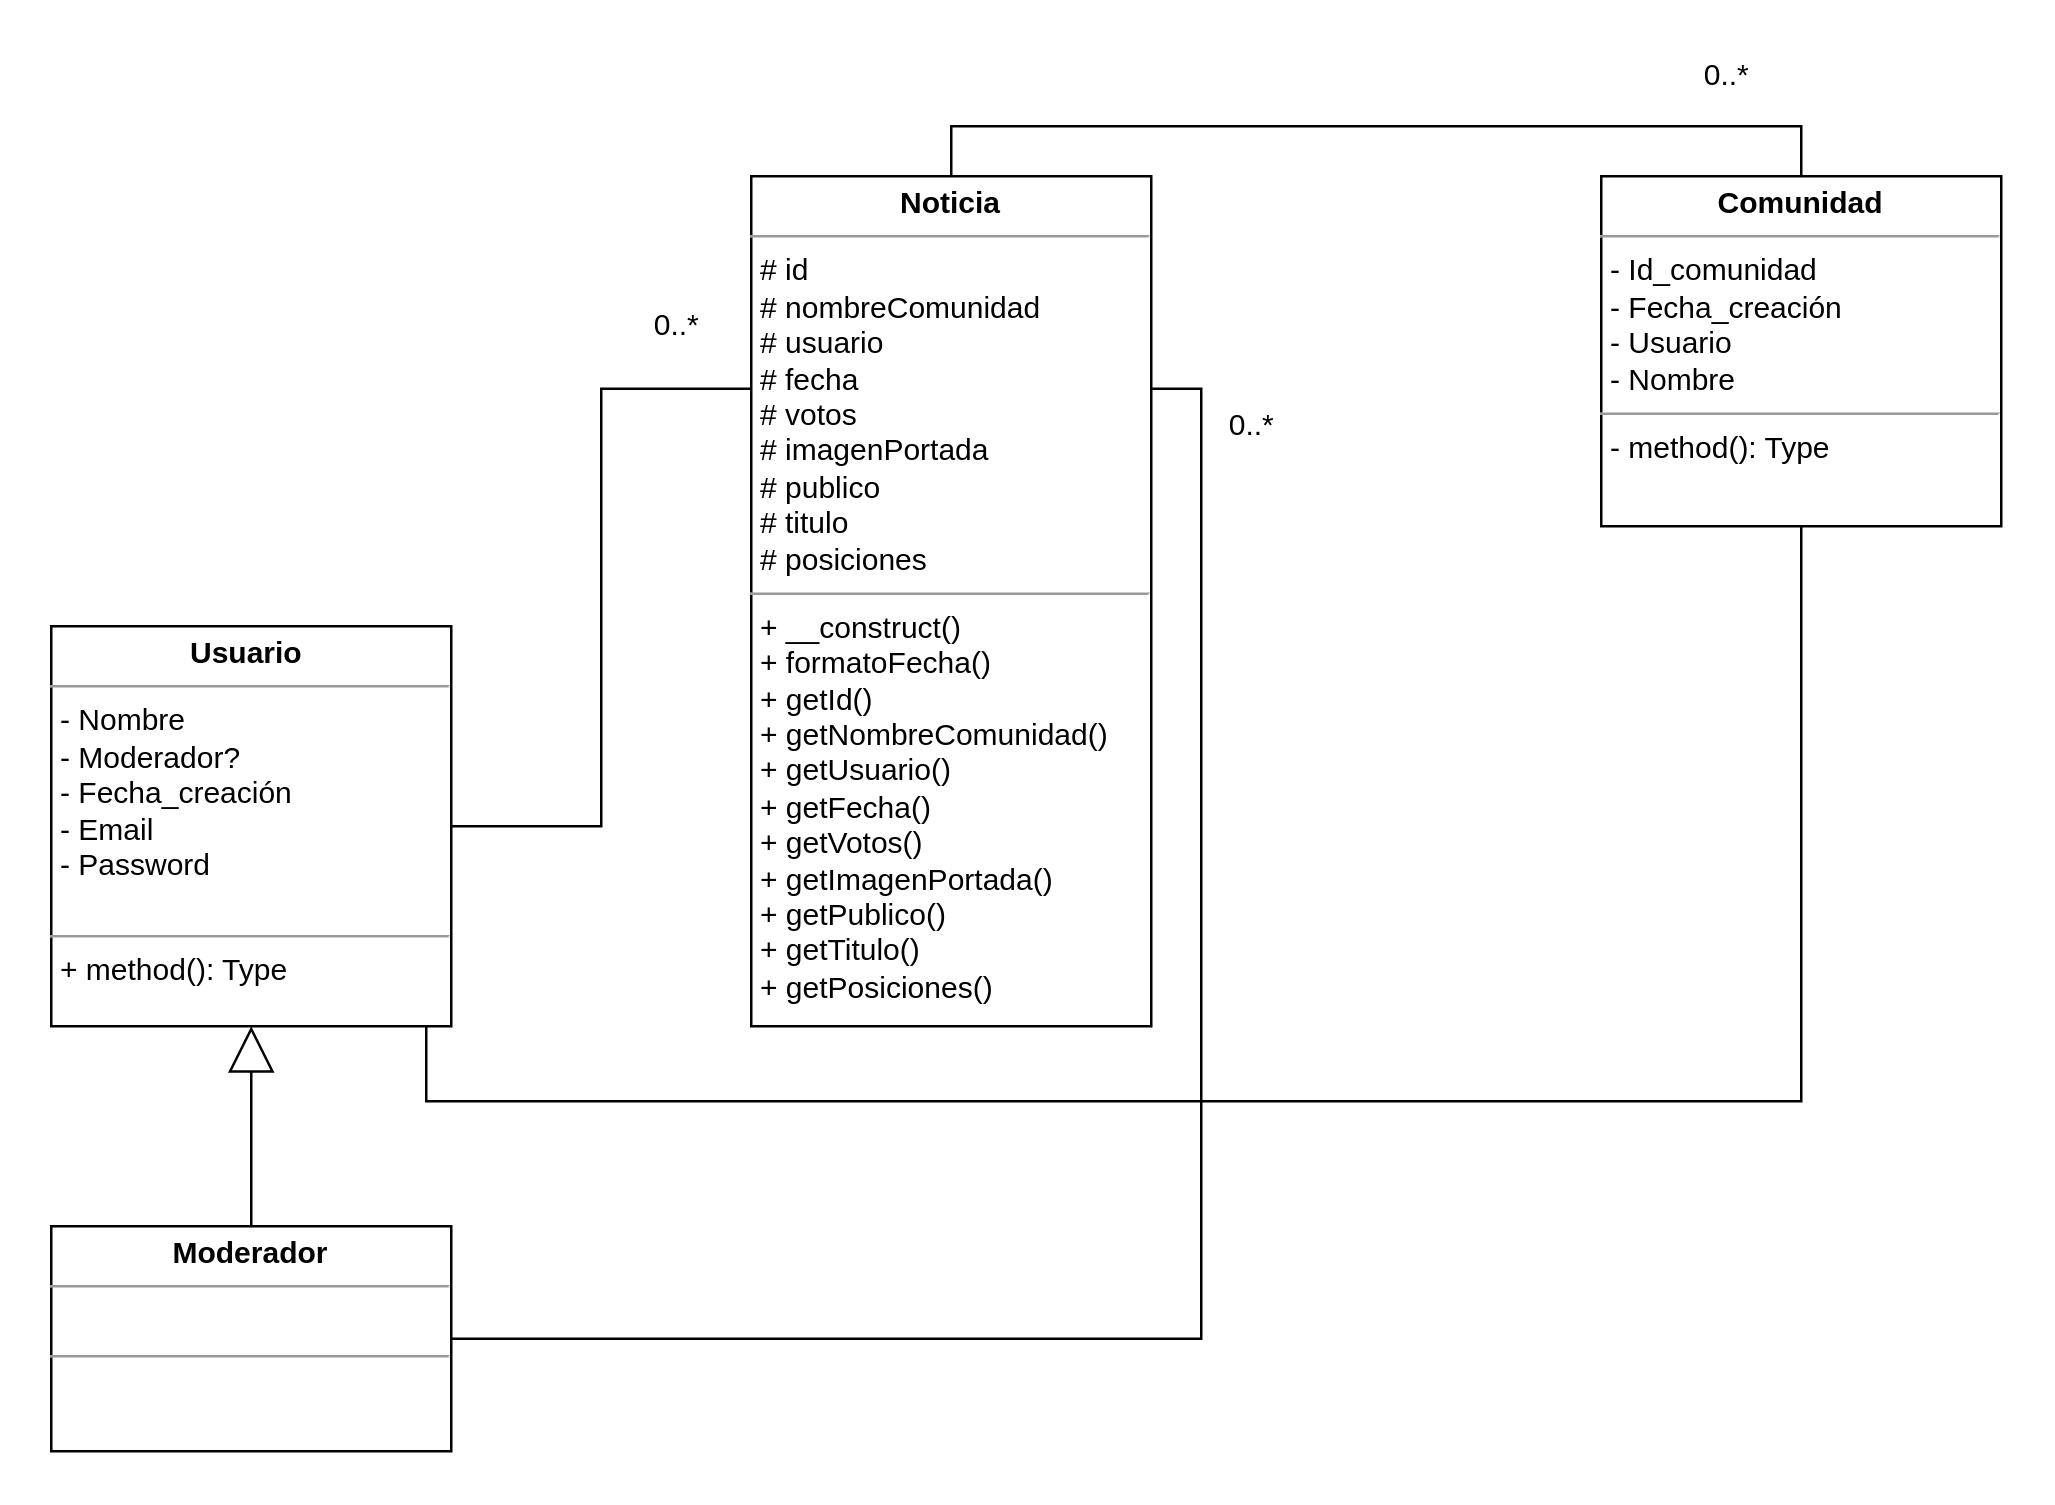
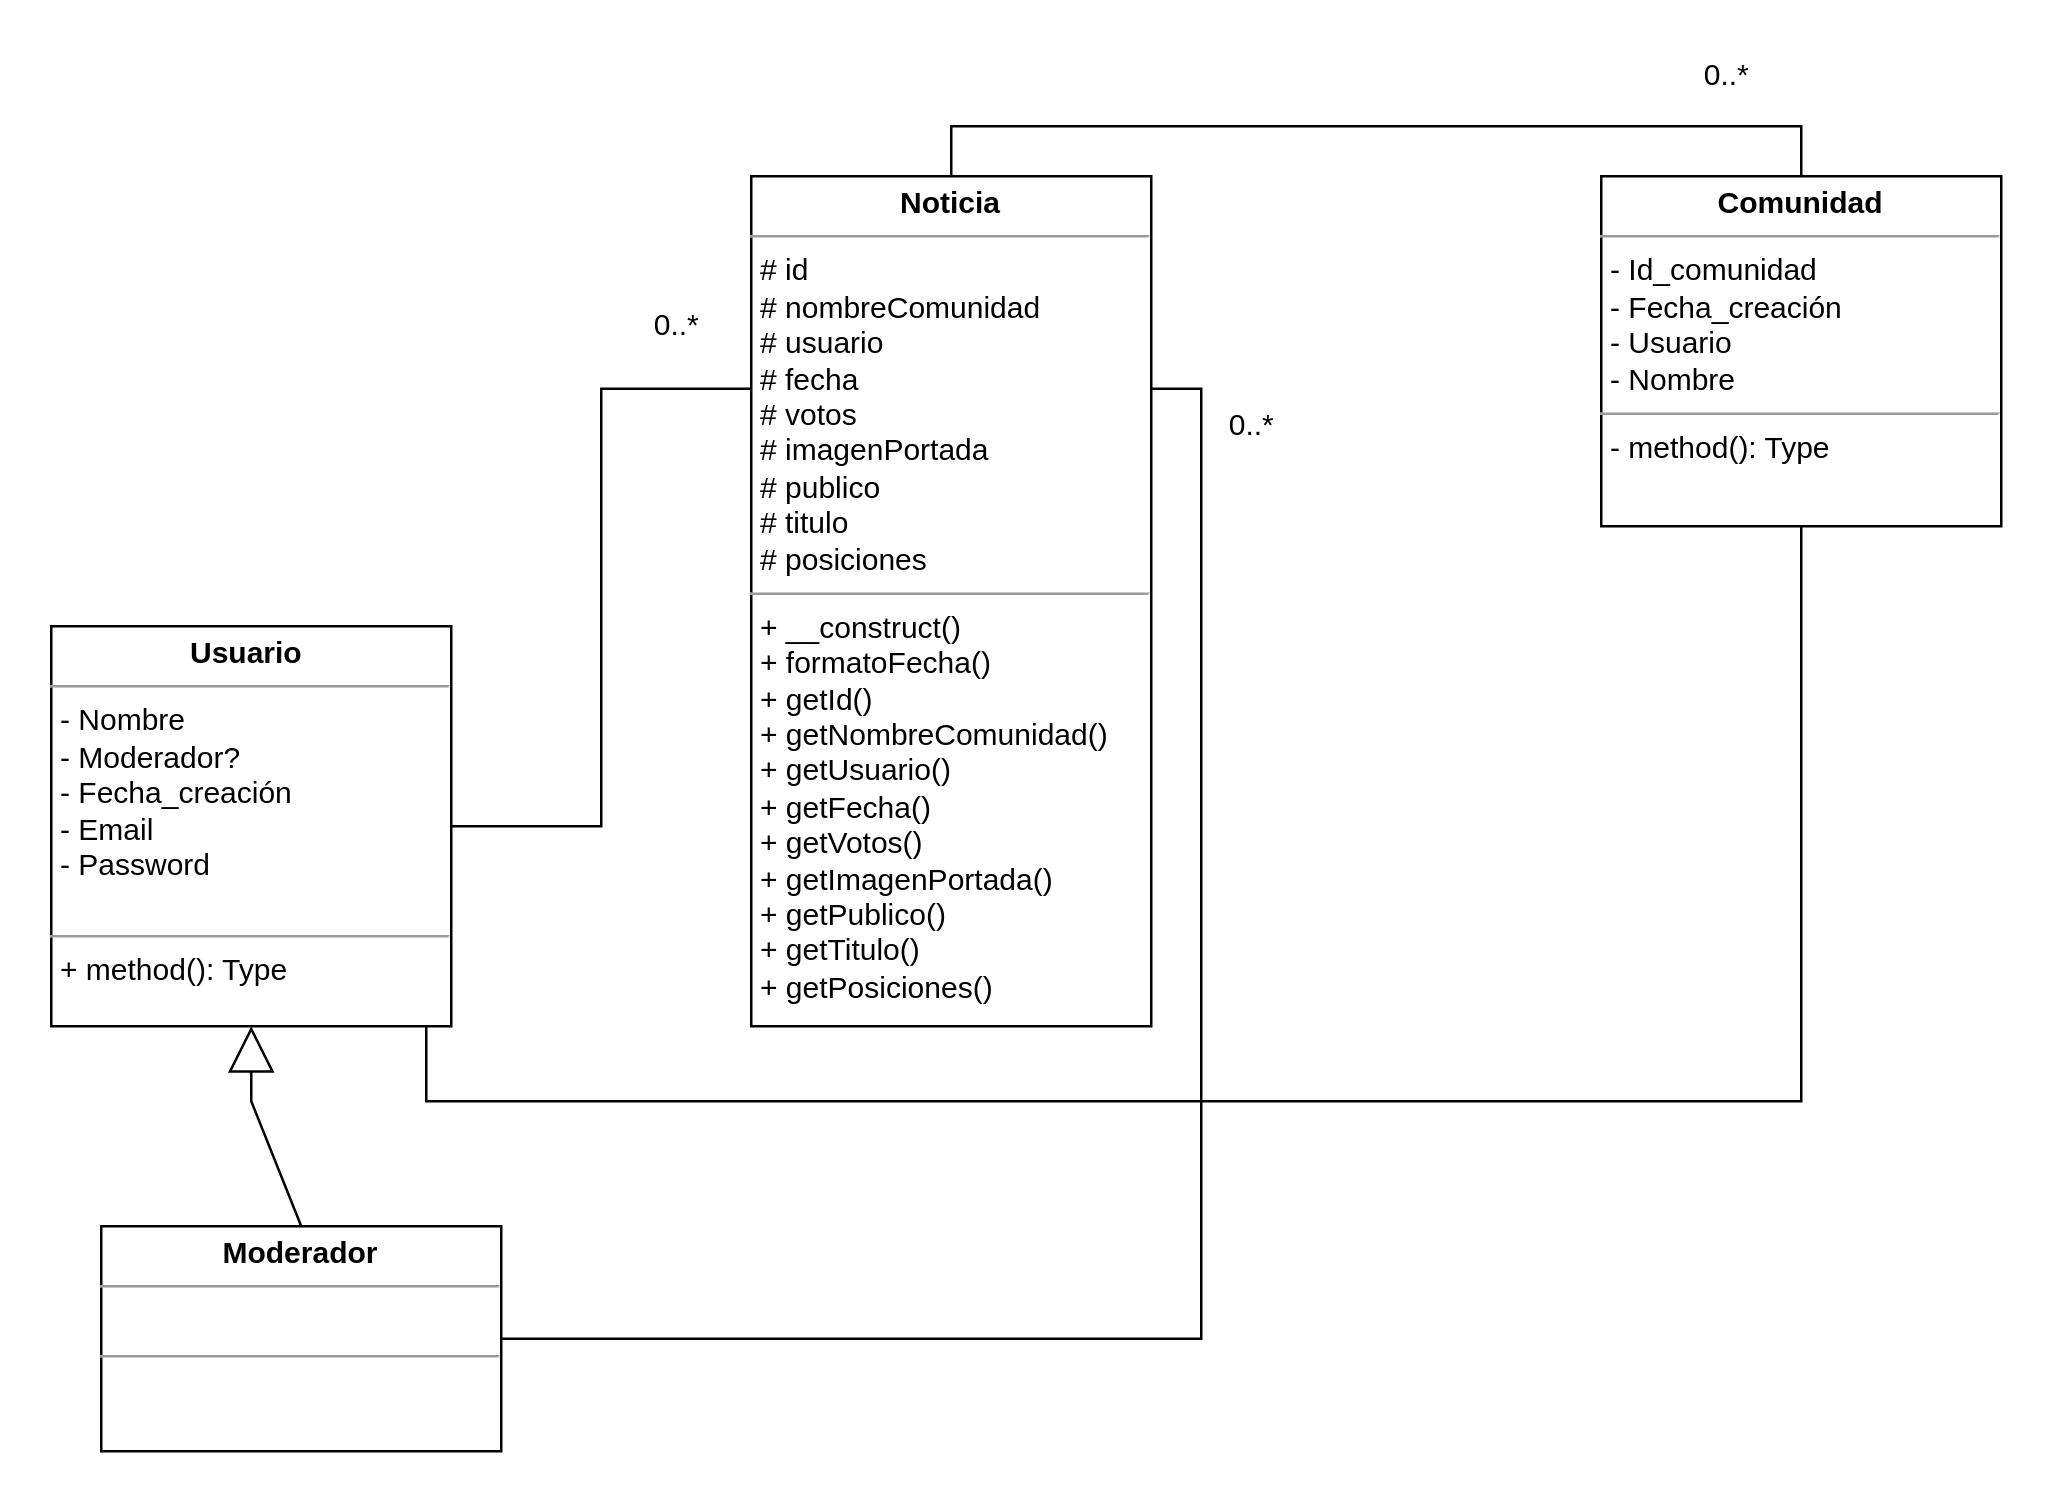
  <mxCell id="0" />
  <mxCell id="1" parent="0" />
  <mxCell id="2" style="edgeStyle=orthogonalEdgeStyle;rounded=0;orthogonalLoop=1;jettySize=auto;html=1;exitX=1;exitY=0.25;exitDx=0;exitDy=0;endArrow=none;endFill=0;entryX=1;entryY=0.5;entryDx=0;entryDy=0;" edge="1" parent="1" source="3" target="9"><mxGeometry relative="1" as="geometry"><mxPoint x="500" y="550" as="targetPoint" /></mxGeometry></mxCell>
  <mxCell id="3" value="&lt;p style=&quot;margin: 0px ; margin-top: 4px ; text-align: center&quot;&gt;&lt;b&gt;Noticia&lt;/b&gt;&lt;/p&gt;&lt;hr size=&quot;1&quot;&gt;&lt;p style=&quot;margin: 0px ; margin-left: 4px&quot;&gt;# id&lt;br&gt;&lt;/p&gt;&lt;p style=&quot;margin: 0px ; margin-left: 4px&quot;&gt;# nombreComunidad&lt;br&gt;&lt;/p&gt;&lt;p style=&quot;margin: 0px ; margin-left: 4px&quot;&gt;# usuario&lt;br&gt;&lt;/p&gt;&lt;p style=&quot;margin: 0px ; margin-left: 4px&quot;&gt;# fecha&lt;br&gt;&lt;/p&gt;&lt;p style=&quot;margin: 0px ; margin-left: 4px&quot;&gt;# votos&lt;br&gt;&lt;/p&gt;&lt;p style=&quot;margin: 0px ; margin-left: 4px&quot;&gt;# imagenPortada&lt;br&gt;&lt;/p&gt;&lt;p style=&quot;margin: 0px ; margin-left: 4px&quot;&gt;# publico&lt;br&gt;&lt;/p&gt;&lt;p style=&quot;margin: 0px ; margin-left: 4px&quot;&gt;# titulo&lt;br&gt;&lt;/p&gt;&lt;p style=&quot;margin: 0px ; margin-left: 4px&quot;&gt;# posiciones&lt;br&gt;&lt;/p&gt;&lt;hr size=&quot;1&quot;&gt;&lt;p style=&quot;margin: 0px ; margin-left: 4px&quot;&gt;+ __construct()&lt;/p&gt;&lt;p style=&quot;margin: 0px ; margin-left: 4px&quot;&gt;+ formatoFecha()&lt;/p&gt;&lt;p style=&quot;margin: 0px ; margin-left: 4px&quot;&gt;+ getId()&lt;/p&gt;&lt;p style=&quot;margin: 0px ; margin-left: 4px&quot;&gt;+ getNombreComunidad()&lt;/p&gt;&lt;p style=&quot;margin: 0px ; margin-left: 4px&quot;&gt;+ getUsuario()&lt;/p&gt;&lt;p style=&quot;margin: 0px ; margin-left: 4px&quot;&gt;+ getFecha()&lt;/p&gt;&lt;p style=&quot;margin: 0px ; margin-left: 4px&quot;&gt;+ getVotos()&lt;/p&gt;&lt;p style=&quot;margin: 0px ; margin-left: 4px&quot;&gt;+ getImagenPortada()&lt;/p&gt;&lt;p style=&quot;margin: 0px ; margin-left: 4px&quot;&gt;+ getPublico()&lt;/p&gt;&lt;p style=&quot;margin: 0px ; margin-left: 4px&quot;&gt;+ getTitulo()&lt;/p&gt;&lt;p style=&quot;margin: 0px ; margin-left: 4px&quot;&gt;+ getPosiciones()&lt;/p&gt;" style="verticalAlign=top;align=left;overflow=fill;fontSize=12;fontFamily=Helvetica;html=1;" parent="1" vertex="1"><mxGeometry x="300" y="70" width="160" height="340" as="geometry" /></mxCell>
  <mxCell id="4" style="edgeStyle=orthogonalEdgeStyle;rounded=0;orthogonalLoop=1;jettySize=auto;html=1;exitX=0.5;exitY=0;exitDx=0;exitDy=0;entryX=0.5;entryY=0;entryDx=0;entryDy=0;endArrow=none;endFill=0;" edge="1" parent="1" source="5" target="3"><mxGeometry relative="1" as="geometry" /></mxCell>
  <mxCell id="5" value="&lt;p style=&quot;margin:0px;margin-top:4px;text-align:center;&quot;&gt;&lt;b&gt;Comunidad&lt;/b&gt;&lt;/p&gt;&lt;hr size=&quot;1&quot;&gt;&lt;p style=&quot;margin:0px;margin-left:4px;&quot;&gt;- Id_comunidad&lt;/p&gt;&lt;p style=&quot;margin:0px;margin-left:4px;&quot;&gt;- Fecha_creación&lt;/p&gt;&lt;p style=&quot;margin:0px;margin-left:4px;&quot;&gt;- Usuario&amp;nbsp;&lt;/p&gt;&lt;p style=&quot;margin:0px;margin-left:4px;&quot;&gt;- Nombre&lt;/p&gt;&lt;hr size=&quot;1&quot;&gt;&lt;p style=&quot;margin:0px;margin-left:4px;&quot;&gt;- method(): Type&lt;/p&gt;" style="verticalAlign=top;align=left;overflow=fill;fontSize=12;fontFamily=Helvetica;html=1;" vertex="1" parent="1"><mxGeometry x="640" y="70" width="160" height="140" as="geometry" /></mxCell>
  <mxCell id="6" style="edgeStyle=orthogonalEdgeStyle;rounded=0;orthogonalLoop=1;jettySize=auto;html=1;exitX=1;exitY=0.5;exitDx=0;exitDy=0;entryX=0;entryY=0.25;entryDx=0;entryDy=0;endArrow=none;endFill=0;" edge="1" parent="1" source="8" target="3"><mxGeometry relative="1" as="geometry" /></mxCell>
  <mxCell id="7" style="edgeStyle=orthogonalEdgeStyle;rounded=0;orthogonalLoop=1;jettySize=auto;html=1;exitX=1;exitY=0.75;exitDx=0;exitDy=0;entryX=0.5;entryY=1;entryDx=0;entryDy=0;endArrow=none;endFill=0;" edge="1" parent="1" source="8" target="5"><mxGeometry relative="1" as="geometry"><Array as="points"><mxPoint x="170" y="440" /><mxPoint x="720" y="440" /></Array></mxGeometry></mxCell>
  <mxCell id="8" value="&lt;p style=&quot;margin:0px;margin-top:4px;text-align:center;&quot;&gt;&lt;b&gt;Usuario&amp;nbsp;&lt;/b&gt;&lt;/p&gt;&lt;hr size=&quot;1&quot;&gt;&lt;p style=&quot;margin:0px;margin-left:4px;&quot;&gt;- Nombre&lt;/p&gt;&lt;p style=&quot;margin:0px;margin-left:4px;&quot;&gt;- Moderador?&lt;/p&gt;&lt;p style=&quot;margin:0px;margin-left:4px;&quot;&gt;- Fecha_creación&lt;/p&gt;&lt;p style=&quot;margin:0px;margin-left:4px;&quot;&gt;- Email&lt;/p&gt;&lt;p style=&quot;margin:0px;margin-left:4px;&quot;&gt;- Password&lt;/p&gt;&lt;p style=&quot;margin:0px;margin-left:4px;&quot;&gt;&lt;br&gt;&lt;/p&gt;&lt;hr size=&quot;1&quot;&gt;&lt;p style=&quot;margin:0px;margin-left:4px;&quot;&gt;+ method(): Type&lt;/p&gt;" style="verticalAlign=top;align=left;overflow=fill;fontSize=12;fontFamily=Helvetica;html=1;" vertex="1" parent="1"><mxGeometry x="20" y="250" width="160" height="160" as="geometry" /></mxCell>
- <mxCell id="9" value="&lt;p style=&quot;margin:0px;margin-top:4px;text-align:center;&quot;&gt;&lt;b&gt;Moderador&lt;/b&gt;&lt;/p&gt;&lt;hr size=&quot;1&quot;&gt;&lt;p style=&quot;margin:0px;margin-left:4px;&quot;&gt;&lt;br&gt;&lt;/p&gt;&lt;hr size=&quot;1&quot;&gt;&lt;p style=&quot;margin:0px;margin-left:4px;&quot;&gt;&lt;br&gt;&lt;/p&gt;" style="verticalAlign=top;align=left;overflow=fill;fontSize=12;fontFamily=Helvetica;html=1;" vertex="1" parent="1"><mxGeometry x="20" y="490" width="160" height="90" as="geometry" /></mxCell>
+ <mxCell id="9" value="&lt;p style=&quot;margin:0px;margin-top:4px;text-align:center;&quot;&gt;&lt;b&gt;Moderador&lt;/b&gt;&lt;/p&gt;&lt;hr size=&quot;1&quot;&gt;&lt;p style=&quot;margin:0px;margin-left:4px;&quot;&gt;&lt;br&gt;&lt;/p&gt;&lt;hr size=&quot;1&quot;&gt;&lt;p style=&quot;margin:0px;margin-left:4px;&quot;&gt;&lt;br&gt;&lt;/p&gt;" style="verticalAlign=top;align=left;overflow=fill;fontSize=12;fontFamily=Helvetica;html=1;" vertex="1" parent="1"><mxGeometry x="40" y="490" width="160" height="90" as="geometry" /></mxCell>
  <mxCell id="10" value="" style="endArrow=block;endSize=16;endFill=0;html=1;rounded=0;exitX=0.5;exitY=0;exitDx=0;exitDy=0;entryX=0.5;entryY=1;entryDx=0;entryDy=0;" edge="1" parent="1" source="9" target="8"><mxGeometry width="160" relative="1" as="geometry"><mxPoint x="220" y="490" as="sourcePoint" /><mxPoint x="50" y="450" as="targetPoint" /><Array as="points"><mxPoint x="100" y="440" /></Array></mxGeometry></mxCell>
  <mxCell id="11" value="0..*" style="text;html=1;align=center;verticalAlign=middle;resizable=0;points=[];autosize=1;strokeColor=none;fillColor=none;" vertex="1" parent="1"><mxGeometry x="255" y="120" width="30" height="20" as="geometry" /></mxCell>
  <mxCell id="12" value="0..*" style="text;html=1;align=center;verticalAlign=middle;resizable=0;points=[];autosize=1;strokeColor=none;fillColor=none;" vertex="1" parent="1"><mxGeometry x="485" y="160" width="30" height="20" as="geometry" /></mxCell>
  <mxCell id="13" value="0..*" style="text;html=1;align=center;verticalAlign=middle;resizable=0;points=[];autosize=1;strokeColor=none;fillColor=none;" vertex="1" parent="1"><mxGeometry x="675" y="20" width="30" height="20" as="geometry" /></mxCell>
